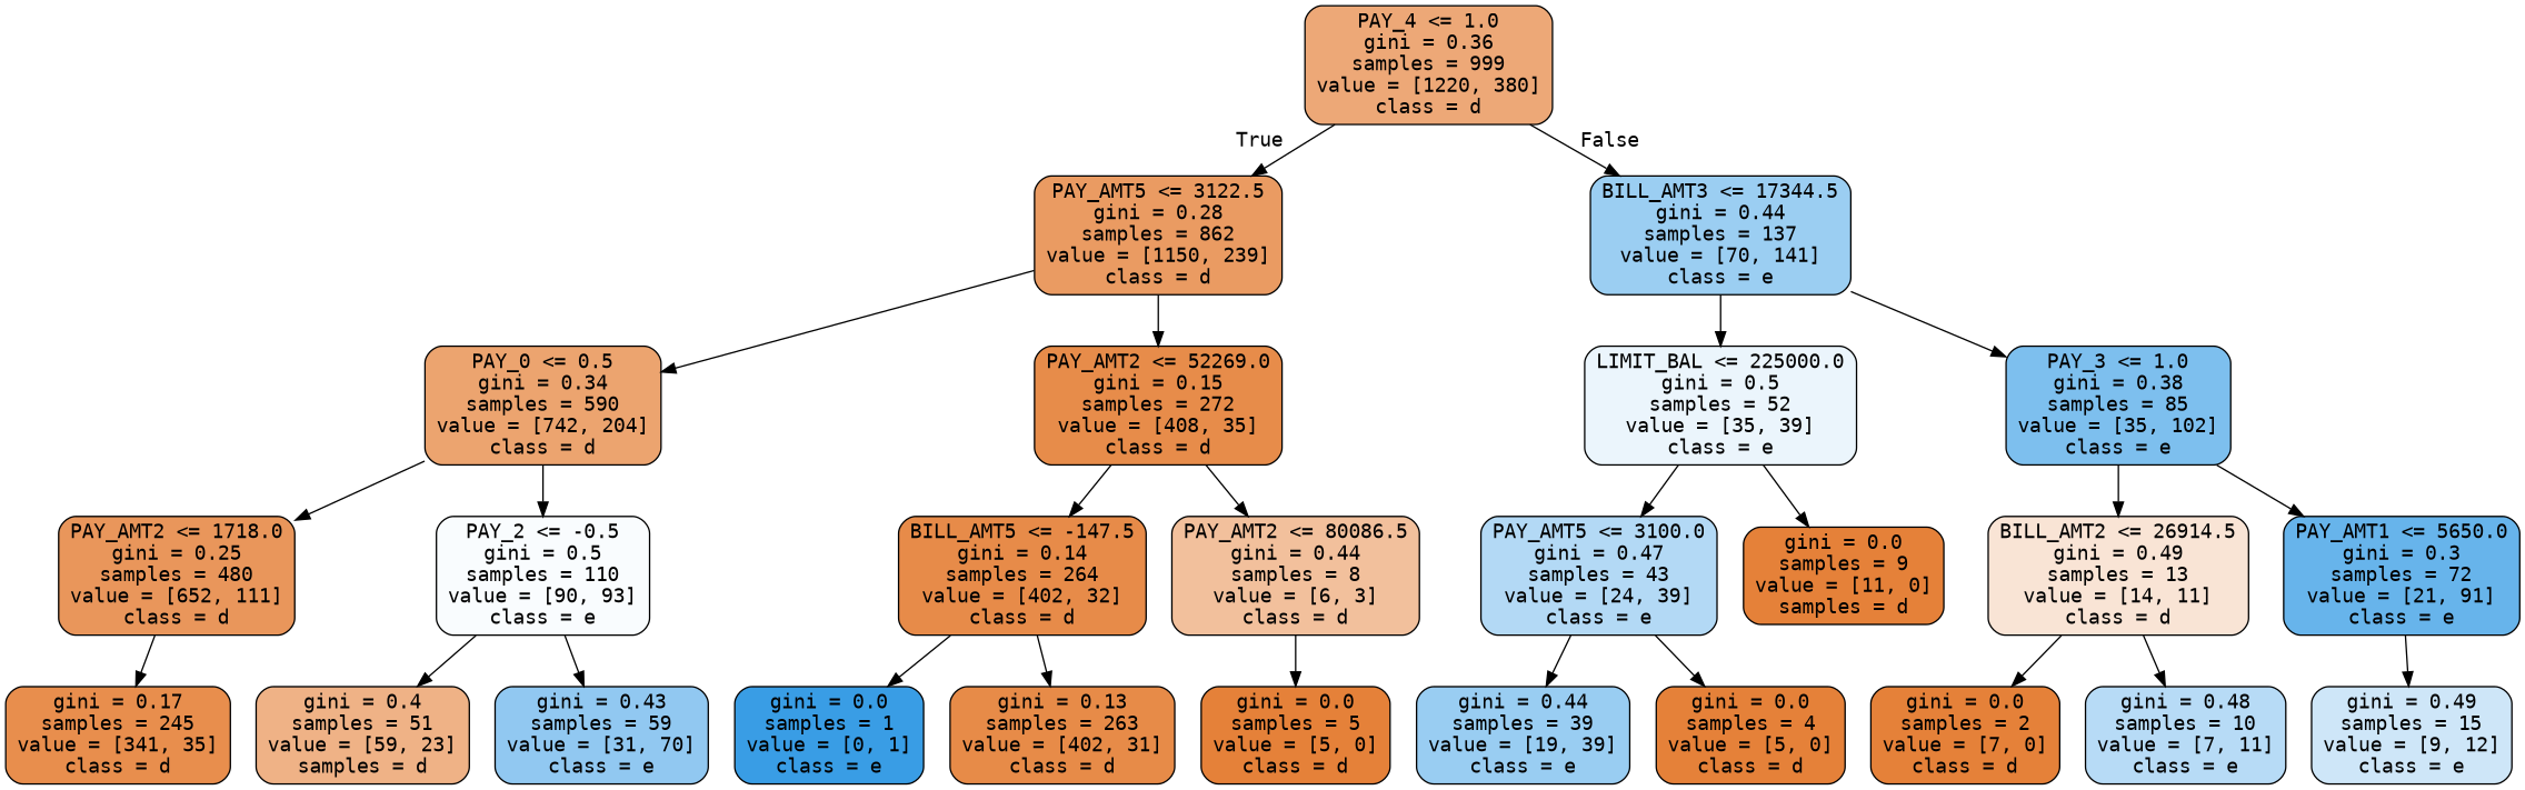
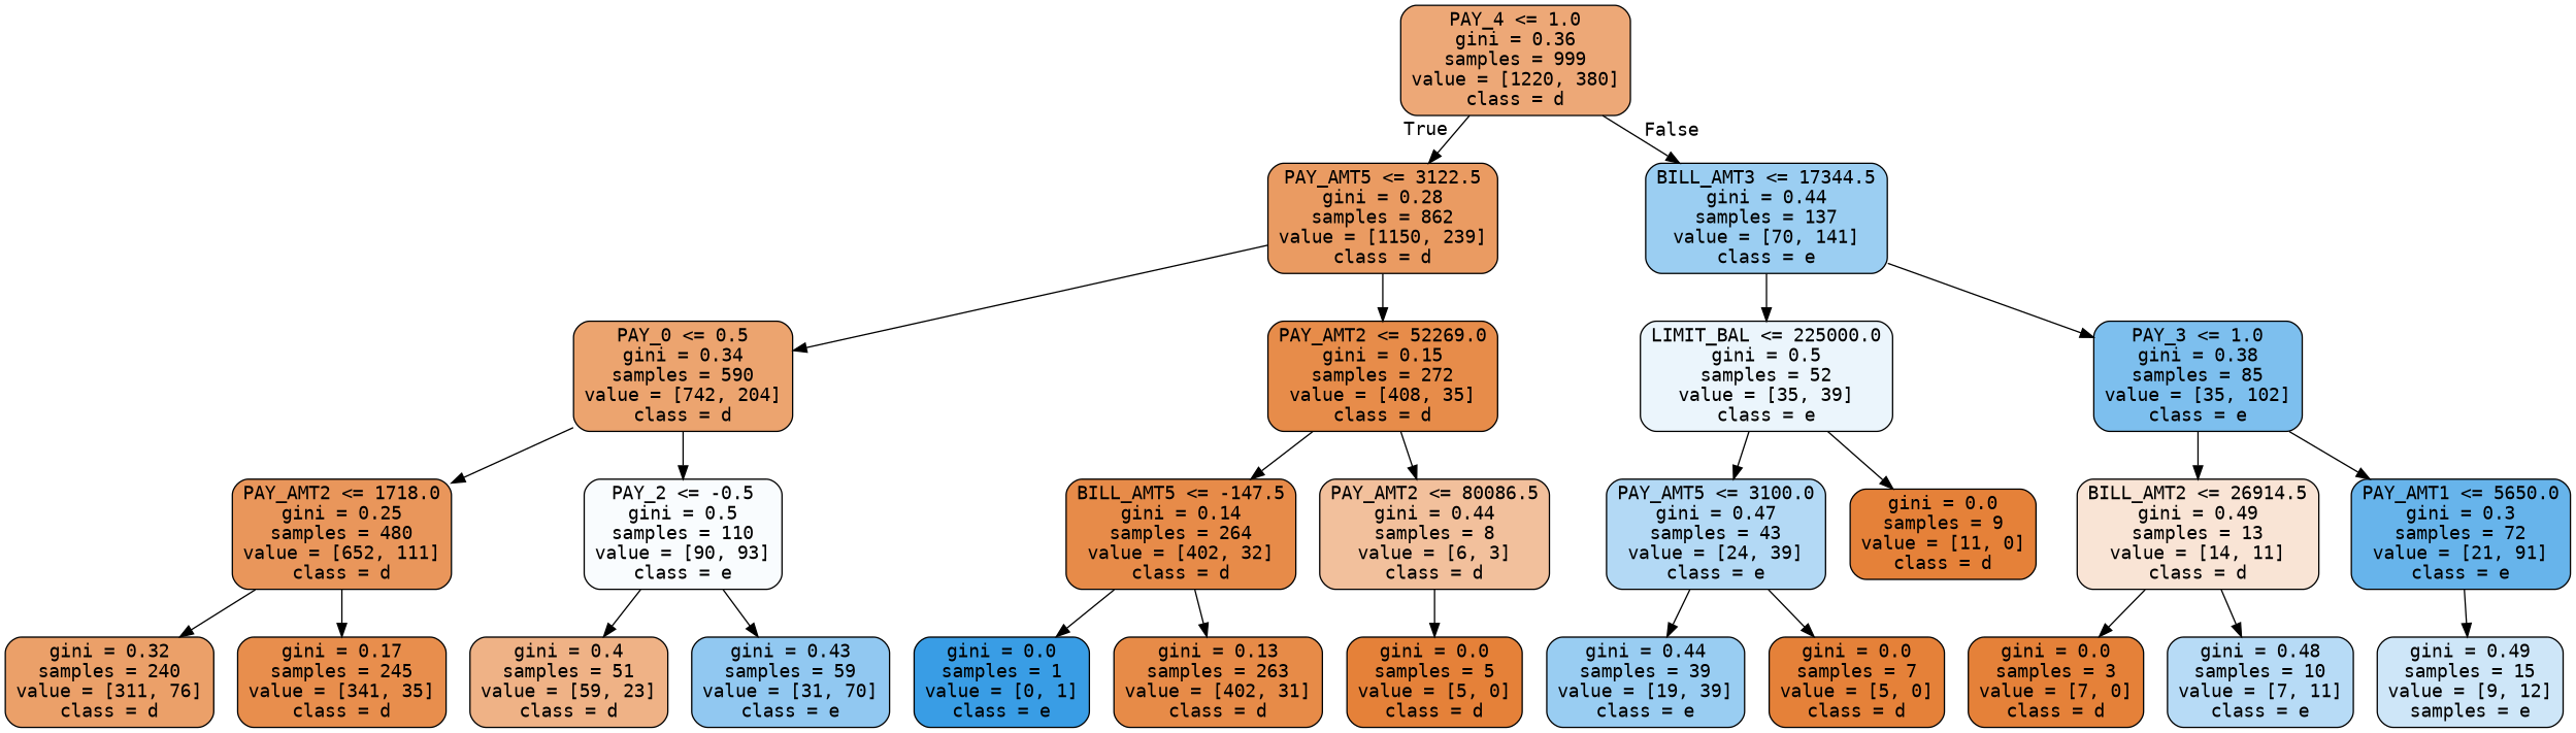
  digraph {
    fontname="DejaVu Sans Mono"
    node [color=black fillcolor="#e58139" fontname="DejaVu Sans Mono" shape=box style="filled, rounded"]
    edge [fontname="DejaVu Sans Mono"]
    n1 [fillcolor="#eda877" label="PAY_4 <= 1.0\ngini = 0.36\nsamples = 999\nvalue = [1220, 380]\nclass = d"]
    n2 [fillcolor="#ea9b62" label="PAY_AMT5 <= 3122.5\ngini = 0.28\nsamples = 862\nvalue = [1150, 239]\nclass = d"]
    n3 [fillcolor="#9bcef2" label="BILL_AMT3 <= 17344.5\ngini = 0.44\nsamples = 137\nvalue = [70, 141]\nclass = e"]
    n4 [fillcolor="#eca46f" label="PAY_0 <= 0.5\ngini = 0.34\nsamples = 590\nvalue = [742, 204]\nclass = d"]
    n5 [fillcolor="#e78c4a" label="PAY_AMT2 <= 52269.0\ngini = 0.15\nsamples = 272\nvalue = [408, 35]\nclass = d"]
    n6 [fillcolor="#ebf5fc" label="LIMIT_BAL <= 225000.0\ngini = 0.5\nsamples = 52\nvalue = [35, 39]\nclass = e"]
    n7 [fillcolor="#7dbfee" label="PAY_3 <= 1.0\ngini = 0.38\nsamples = 85\nvalue = [35, 102]\nclass = e"]
    n8 [fillcolor="#e9965b" label="PAY_AMT2 <= 1718.0\ngini = 0.25\nsamples = 480\nvalue = [652, 111]\nclass = d"]
    n9 [fillcolor="#f9fcfe" label="PAY_2 <= -0.5\ngini = 0.5\nsamples = 110\nvalue = [90, 93]\nclass = e"]
    n10 [fillcolor="#e78b49" label="BILL_AMT5 <= -147.5\ngini = 0.14\nsamples = 264\nvalue = [402, 32]\nclass = d"]
    n11 [fillcolor="#f2c09c" label="PAY_AMT2 <= 80086.5\ngini = 0.44\nsamples = 8\nvalue = [6, 3]\nclass = d"]
+   n12 [fillcolor="#eba069" label="gini = 0.32\nsamples = 240\nvalue = [311, 76]\nclass = d"]
    n13 [fillcolor="#e88e4d" label="gini = 0.17\nsamples = 245\nvalue = [341, 35]\nclass = d"]
-   n14 [fillcolor="#efb286" label="gini = 0.4\nsamples = 51\nvalue = [59, 23]\nsamples = d"]
+   n14 [fillcolor="#efb286" label="gini = 0.4\nsamples = 51\nvalue = [59, 23]\nclass = d"]
    n15 [fillcolor="#91c8f1" label="gini = 0.43\nsamples = 59\nvalue = [31, 70]\nclass = e"]
    n16 [fillcolor="#399de5" label="gini = 0.0\nsamples = 1\nvalue = [0, 1]\nclass = e"]
    n17 [fillcolor="#e78b48" label="gini = 0.13\nsamples = 263\nvalue = [402, 31]\nclass = d"]
    n18 [label="gini = 0.0\nsamples = 5\nvalue = [5, 0]\nclass = d"]
    n19 [fillcolor="#b3d9f5" label="PAY_AMT5 <= 3100.0\ngini = 0.47\nsamples = 43\nvalue = [24, 39]\nclass = e"]
-   n20 [label="gini = 0.0\nsamples = 9\nvalue = [11, 0]\nsamples = d"]
+   n20 [label="gini = 0.0\nsamples = 9\nvalue = [11, 0]\nclass = d"]
    n21 [fillcolor="#f9e4d5" label="BILL_AMT2 <= 26914.5\ngini = 0.49\nsamples = 13\nvalue = [14, 11]\nclass = d"]
    n22 [fillcolor="#67b4eb" label="PAY_AMT1 <= 5650.0\ngini = 0.3\nsamples = 72\nvalue = [21, 91]\nclass = e"]
    n23 [fillcolor="#99cdf2" label="gini = 0.44\nsamples = 39\nvalue = [19, 39]\nclass = e"]
-   n24 [label="gini = 0.0\nsamples = 4\nvalue = [5, 0]\nclass = d"]
-   n25 [label="gini = 0.0\nsamples = 2\nvalue = [7, 0]\nclass = d"]
+   n24 [label="gini = 0.0\nsamples = 7\nvalue = [5, 0]\nclass = d"]
+   n25 [label="gini = 0.0\nsamples = 3\nvalue = [7, 0]\nclass = d"]
    n26 [fillcolor="#b7dbf6" label="gini = 0.48\nsamples = 10\nvalue = [7, 11]\nclass = e"]
-   n27 [fillcolor="#cee6f8" label="gini = 0.49\nsamples = 15\nvalue = [9, 12]\nclass = e"]
+   n27 [fillcolor="#cee6f8" label="gini = 0.49\nsamples = 15\nvalue = [9, 12]\nsamples = e"]
    n1 -> n2 [headlabel=True labelangle=45 labeldistance=2.5]
    n1 -> n3 [headlabel=False labelangle=-45 labeldistance=2.5]
    n2 -> n4
    n2 -> n5
    n3 -> n6
    n3 -> n7
    n4 -> n8
    n4 -> n9
    n5 -> n10
    n5 -> n11
    n6 -> n19
    n6 -> n20
    n7 -> n21
    n7 -> n22
+   n8 -> n12
    n8 -> n13
    n9 -> n14
    n9 -> n15
    n10 -> n16
    n10 -> n17
    n11 -> n18
    n19 -> n23
    n19 -> n24
    n21 -> n25
    n21 -> n26
    n22 -> n27
  }
